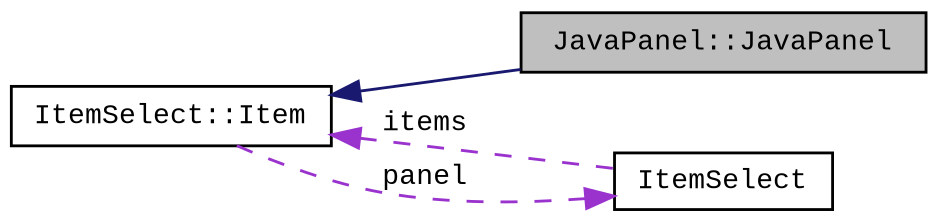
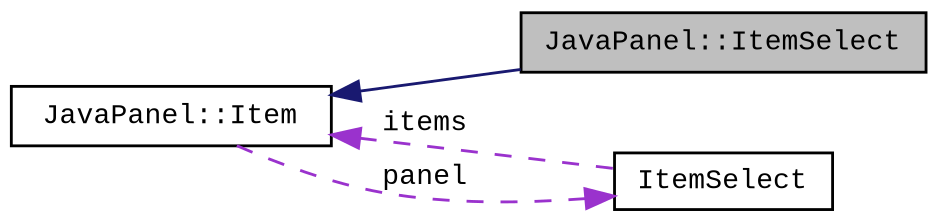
  digraph {
    fontname="Liberation Mono"
    rankdir=LR
    node [color=black fontname="Liberation Mono" fontsize=10 shape=record]
    edge [color=darkorchid3 dir=back fontname="Liberation Mono" fontsize=10 labelfontname=FreeSans labelfontsize=10 style=dashed]
-   n1 [fillcolor=grey75 fontcolor=black height=0.2 label="JavaPanel::JavaPanel" style=filled width=0.4]
-   n2 [height=0.2 label="ItemSelect::Item" width=0.4]
+   n1 [fillcolor=grey75 fontcolor=black height=0.2 label="JavaPanel::ItemSelect" style=filled width=0.4]
+   n2 [height=0.2 label="JavaPanel::Item" width=0.4]
    n3 [height=0.2 label=ItemSelect width=0.4]
    n2 -> n1 [color=midnightblue style=solid]
    n2 -> n3 [label=items]
    n3 -> n2 [label=panel]
  }
